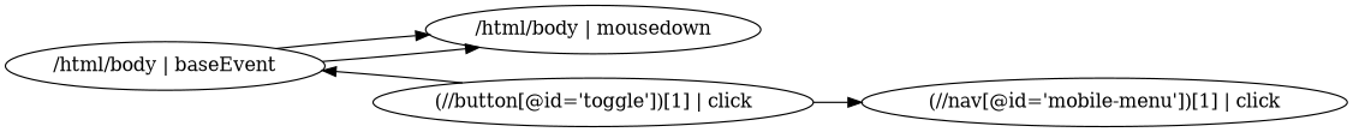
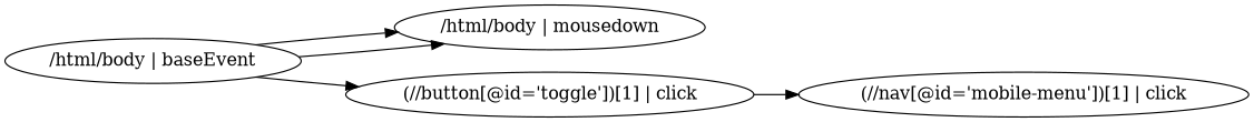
  digraph {
    rankdir=LR
    "/html/body | baseEvent"
    "/html/body | mousedown"
    "(//button[@id='toggle'])[1] | click"
    "(//nav[@id='mobile-menu'])[1] | click"
    "/html/body | baseEvent" -> "/html/body | mousedown"
    "/html/body | baseEvent" -> "/html/body | mousedown"
-   "(//button[@id='toggle'])[1] | click" -> "/html/body | baseEvent"
+   "/html/body | baseEvent" -> "(//button[@id='toggle'])[1] | click"
    "(//button[@id='toggle'])[1] | click" -> "(//nav[@id='mobile-menu'])[1] | click"
  }
